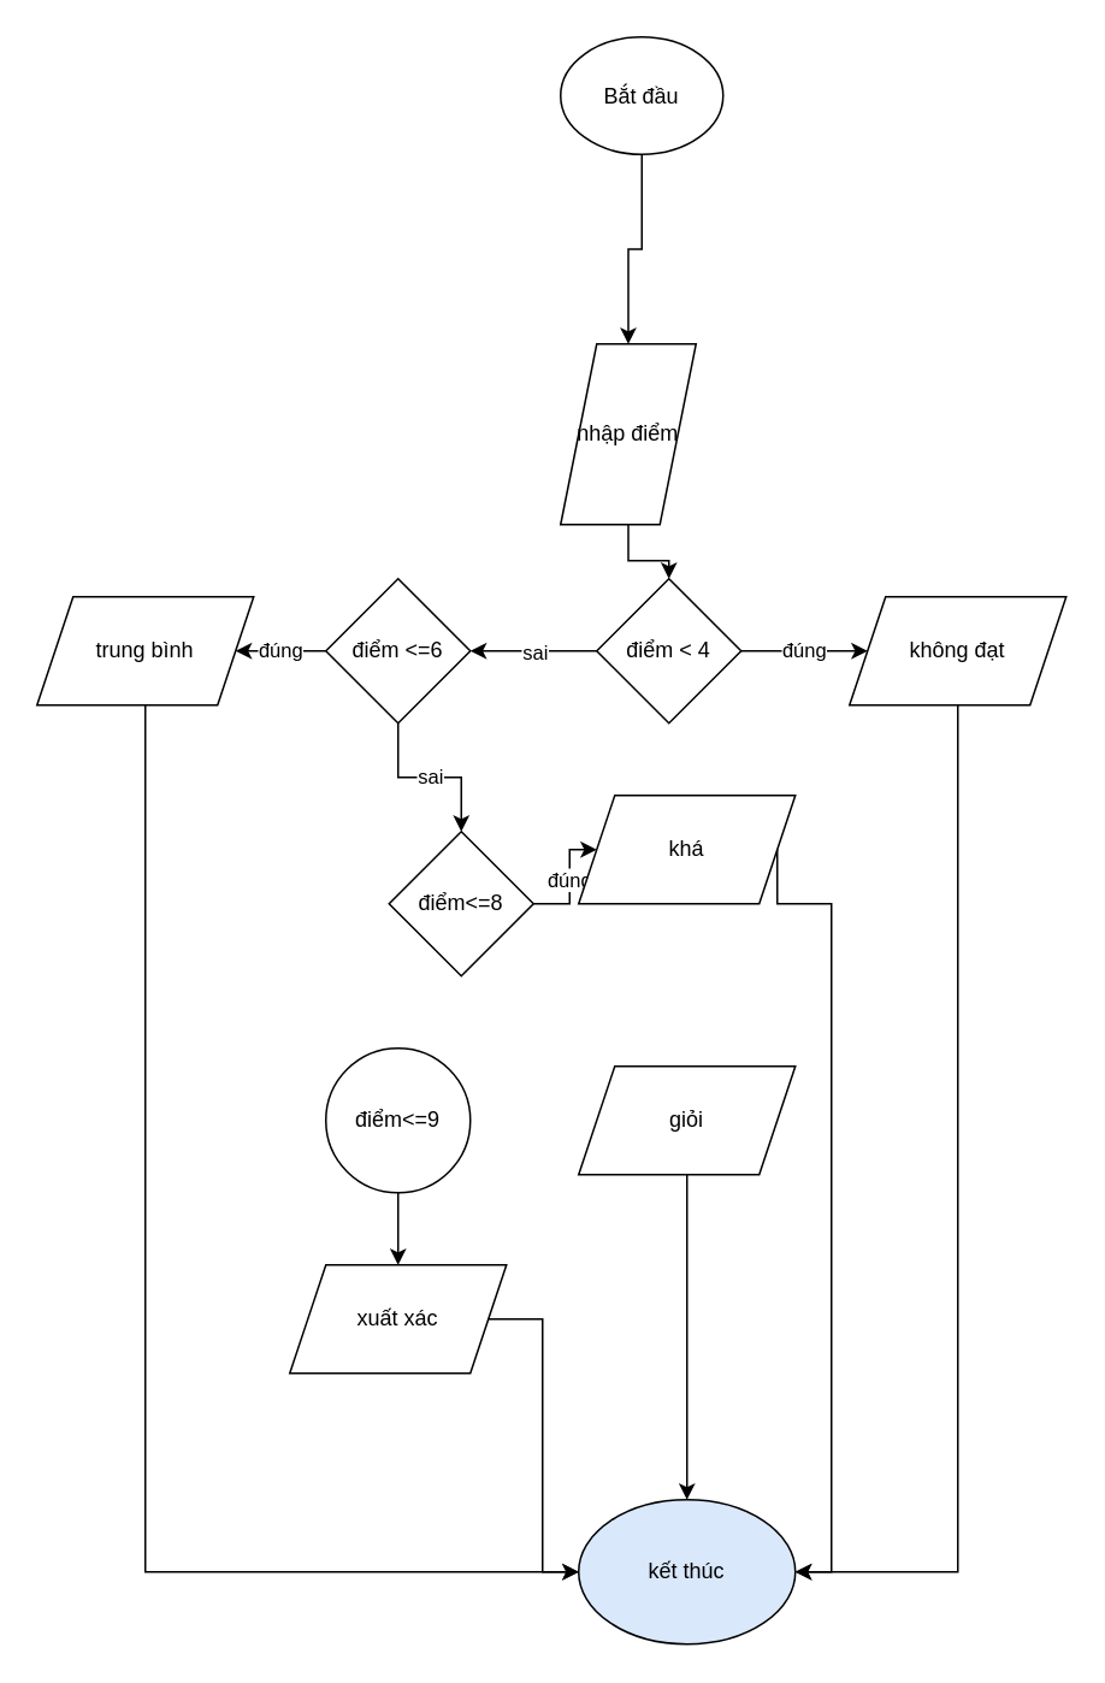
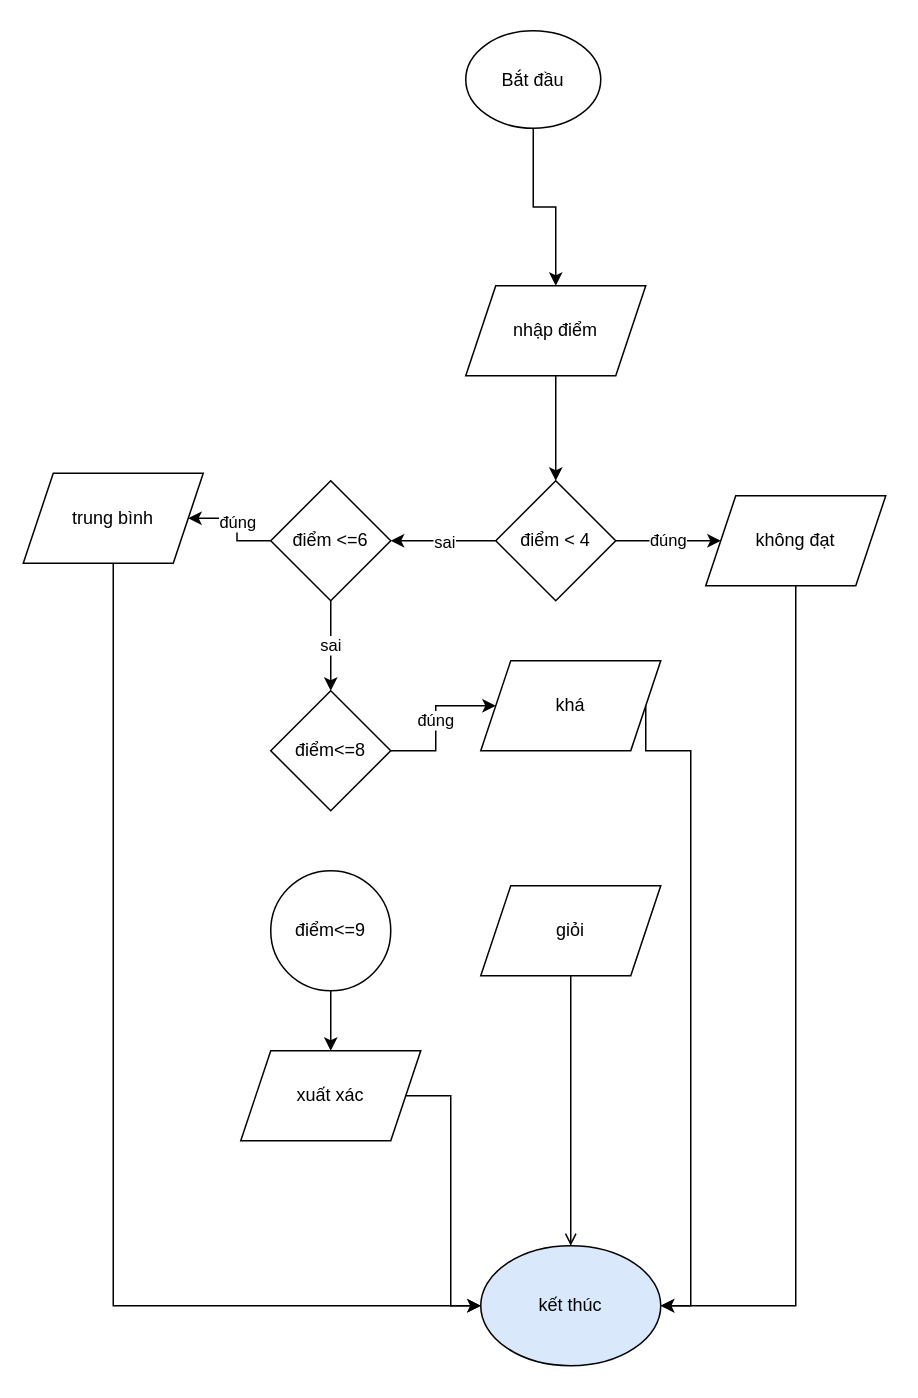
  <mxCell id="0" />
  <mxCell id="1" parent="0" />
  <mxCell id="2" value="" style="edgeStyle=orthogonalEdgeStyle;rounded=0;orthogonalLoop=1;jettySize=auto;html=1;" edge="1" parent="1" source="3" target="5"><mxGeometry relative="1" as="geometry" /></mxCell>
  <mxCell id="3" value="Bắt đầu" style="ellipse;whiteSpace=wrap;html=1;" vertex="1" parent="1"><mxGeometry x="310" y="20" width="90" height="65" as="geometry" /></mxCell>
  <mxCell id="4" value="" style="edgeStyle=orthogonalEdgeStyle;rounded=0;orthogonalLoop=1;jettySize=auto;html=1;" edge="1" parent="1" source="5" target="8"><mxGeometry relative="1" as="geometry" /></mxCell>
- <mxCell id="5" value="nhập điểm" style="shape=parallelogram;perimeter=parallelogramPerimeter;whiteSpace=wrap;html=1;fixedSize=1;" vertex="1" parent="1"><mxGeometry x="310" y="190" width="75" height="100" as="geometry" /></mxCell>
+ <mxCell id="5" value="nhập điểm" style="shape=parallelogram;perimeter=parallelogramPerimeter;whiteSpace=wrap;html=1;fixedSize=1;" vertex="1" parent="1"><mxGeometry x="310" y="190" width="120" height="60" as="geometry" /></mxCell>
  <mxCell id="6" value="đúng" style="edgeStyle=orthogonalEdgeStyle;rounded=0;orthogonalLoop=1;jettySize=auto;html=1;" edge="1" parent="1" source="8" target="9"><mxGeometry relative="1" as="geometry" /></mxCell>
  <mxCell id="7" value="sai" style="edgeStyle=orthogonalEdgeStyle;rounded=0;orthogonalLoop=1;jettySize=auto;html=1;" edge="1" parent="1" source="8"><mxGeometry relative="1" as="geometry"><mxPoint x="260" y="360" as="targetPoint" /></mxGeometry></mxCell>
  <mxCell id="8" value="điểm &amp;lt; 4" style="rhombus;whiteSpace=wrap;html=1;" vertex="1" parent="1"><mxGeometry x="330" y="320" width="80" height="80" as="geometry" /></mxCell>
  <mxCell id="9" value="không đạt" style="shape=parallelogram;perimeter=parallelogramPerimeter;whiteSpace=wrap;html=1;fixedSize=1;" vertex="1" parent="1"><mxGeometry x="470" y="330" width="120" height="60" as="geometry" /></mxCell>
  <mxCell id="10" value="đúng" style="edgeStyle=orthogonalEdgeStyle;rounded=0;orthogonalLoop=1;jettySize=auto;html=1;" edge="1" parent="1" source="12" target="14"><mxGeometry relative="1" as="geometry" /></mxCell>
  <mxCell id="11" value="sai" style="edgeStyle=orthogonalEdgeStyle;rounded=0;orthogonalLoop=1;jettySize=auto;html=1;" edge="1" parent="1" source="12" target="16"><mxGeometry relative="1" as="geometry" /></mxCell>
  <mxCell id="12" value="điểm &amp;lt;=6" style="rhombus;whiteSpace=wrap;html=1;" vertex="1" parent="1"><mxGeometry x="180" y="320" width="80" height="80" as="geometry" /></mxCell>
  <mxCell id="13" style="edgeStyle=orthogonalEdgeStyle;rounded=0;orthogonalLoop=1;jettySize=auto;html=1;entryX=0;entryY=0.5;entryDx=0;entryDy=0;exitX=0.5;exitY=1;exitDx=0;exitDy=0;" edge="1" parent="1" source="14" target="25"><mxGeometry relative="1" as="geometry" /></mxCell>
- <mxCell id="14" value="trung bình" style="shape=parallelogram;perimeter=parallelogramPerimeter;whiteSpace=wrap;html=1;fixedSize=1;" vertex="1" parent="1"><mxGeometry x="20" y="330" width="120" height="60" as="geometry" /></mxCell>
+ <mxCell id="14" value="trung bình" style="shape=parallelogram;perimeter=parallelogramPerimeter;whiteSpace=wrap;html=1;fixedSize=1;" vertex="1" parent="1"><mxGeometry x="15" y="315" width="120" height="60" as="geometry" /></mxCell>
  <mxCell id="15" value="đúng" style="edgeStyle=orthogonalEdgeStyle;rounded=0;orthogonalLoop=1;jettySize=auto;html=1;" edge="1" parent="1" source="16" target="20"><mxGeometry relative="1" as="geometry" /></mxCell>
- <mxCell id="16" value="điểm&amp;lt;=8" style="rhombus;whiteSpace=wrap;html=1;" vertex="1" parent="1"><mxGeometry x="215" y="460" width="80" height="80" as="geometry" /></mxCell>
+ <mxCell id="16" value="điểm&amp;lt;=8" style="rhombus;whiteSpace=wrap;html=1;" vertex="1" parent="1"><mxGeometry x="180" y="460" width="80" height="80" as="geometry" /></mxCell>
  <mxCell id="17" value="" style="edgeStyle=orthogonalEdgeStyle;rounded=0;orthogonalLoop=1;jettySize=auto;html=1;" edge="1" parent="1" source="18" target="24"><mxGeometry relative="1" as="geometry" /></mxCell>
  <mxCell id="18" value="điểm&amp;lt;=9" style="ellipse;whiteSpace=wrap;html=1;" vertex="1" parent="1"><mxGeometry x="180" y="580" width="80" height="80" as="geometry" /></mxCell>
  <mxCell id="19" style="edgeStyle=orthogonalEdgeStyle;rounded=0;orthogonalLoop=1;jettySize=auto;html=1;entryX=1;entryY=0.5;entryDx=0;entryDy=0;exitX=1;exitY=0.5;exitDx=0;exitDy=0;" edge="1" parent="1" source="20" target="25"><mxGeometry relative="1" as="geometry"><mxPoint x="430" y="540" as="sourcePoint" /><Array as="points"><mxPoint x="460" y="500" /><mxPoint x="460" y="870" /></Array></mxGeometry></mxCell>
  <mxCell id="20" value="khá" style="shape=parallelogram;perimeter=parallelogramPerimeter;whiteSpace=wrap;html=1;fixedSize=1;" vertex="1" parent="1"><mxGeometry x="320" y="440" width="120" height="60" as="geometry" /></mxCell>
- <mxCell id="21" style="edgeStyle=orthogonalEdgeStyle;rounded=0;orthogonalLoop=1;jettySize=auto;html=1;entryX=0.5;entryY=0;entryDx=0;entryDy=0;" edge="1" parent="1" source="22" target="25"><mxGeometry relative="1" as="geometry" /></mxCell>
+ <mxCell id="21" style="edgeStyle=orthogonalEdgeStyle;rounded=0;orthogonalLoop=1;jettySize=auto;html=1;entryX=0.5;entryY=0;entryDx=0;entryDy=0;endArrow=open;" edge="1" parent="1" source="22" target="25"><mxGeometry relative="1" as="geometry" /></mxCell>
  <mxCell id="22" value="giỏi" style="shape=parallelogram;perimeter=parallelogramPerimeter;whiteSpace=wrap;html=1;fixedSize=1;" vertex="1" parent="1"><mxGeometry x="320" y="590" width="120" height="60" as="geometry" /></mxCell>
  <mxCell id="23" style="edgeStyle=orthogonalEdgeStyle;rounded=0;orthogonalLoop=1;jettySize=auto;html=1;entryX=0;entryY=0.5;entryDx=0;entryDy=0;" edge="1" parent="1" source="24" target="25"><mxGeometry relative="1" as="geometry" /></mxCell>
  <mxCell id="24" value="xuất xác" style="shape=parallelogram;perimeter=parallelogramPerimeter;whiteSpace=wrap;html=1;fixedSize=1;" vertex="1" parent="1"><mxGeometry x="160" y="700" width="120" height="60" as="geometry" /></mxCell>
  <mxCell id="25" value="kết thúc" style="ellipse;whiteSpace=wrap;html=1;fillColor=#dae8fc;" vertex="1" parent="1"><mxGeometry x="320" y="830" width="120" height="80" as="geometry" /></mxCell>
  <mxCell id="26" style="edgeStyle=orthogonalEdgeStyle;rounded=0;orthogonalLoop=1;jettySize=auto;html=1;exitX=0.5;exitY=1;exitDx=0;exitDy=0;entryX=1;entryY=0.5;entryDx=0;entryDy=0;" edge="1" parent="1" source="9" target="25"><mxGeometry relative="1" as="geometry"><mxPoint x="517" y="440" as="sourcePoint" /><mxPoint x="480" y="870" as="targetPoint" /></mxGeometry></mxCell>
